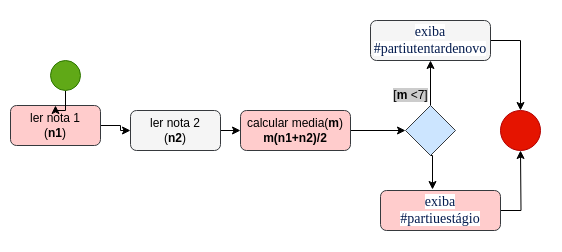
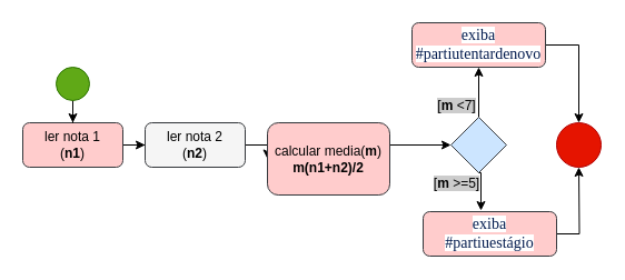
  <mxCell id="0" />
  <mxCell id="1" parent="0" />
  <mxCell id="2" style="edgeStyle=orthogonalEdgeStyle;rounded=0;orthogonalLoop=1;jettySize=auto;html=1;entryX=0;entryY=0.5;entryDx=0;entryDy=0;" parent="1" source="3" target="8" edge="1"><mxGeometry relative="1" as="geometry" /></mxCell>
- <mxCell id="3" value="ler nota 1&lt;br&gt;(&lt;b&gt;n1&lt;/b&gt;)" style="rounded=1;whiteSpace=wrap;html=1;fillColor=#ffcccc;strokeColor=#36393d;" parent="1" vertex="1"><mxGeometry x="10" y="105" width="90" height="40" as="geometry" /></mxCell>
+ <mxCell id="3" value="ler nota 1&lt;br&gt;(&lt;b&gt;n1&lt;/b&gt;)" style="rounded=1;whiteSpace=wrap;html=1;fillColor=#ffcccc;strokeColor=#36393d;" parent="1" vertex="1"><mxGeometry x="20" y="110" width="90" height="40" as="geometry" /></mxCell>
  <mxCell id="4" style="edgeStyle=orthogonalEdgeStyle;rounded=0;orthogonalLoop=1;jettySize=auto;html=1;" parent="1" source="5" target="3" edge="1"><mxGeometry relative="1" as="geometry" /></mxCell>
  <mxCell id="5" value="" style="ellipse;whiteSpace=wrap;html=1;aspect=fixed;fillColor=#60a917;fontColor=#ffffff;strokeColor=#2D7600;" parent="1" vertex="1"><mxGeometry x="50" y="60" width="30" height="30" as="geometry" /></mxCell>
  <mxCell id="6" value="" style="ellipse;whiteSpace=wrap;html=1;aspect=fixed;fillColor=#e51400;fontColor=#ffffff;strokeColor=#B20000;" parent="1" vertex="1"><mxGeometry x="500" y="110" width="40" height="40" as="geometry" /></mxCell>
  <mxCell id="7" style="edgeStyle=orthogonalEdgeStyle;rounded=0;orthogonalLoop=1;jettySize=auto;html=1;exitX=1;exitY=0.5;exitDx=0;exitDy=0;entryX=0;entryY=0.5;entryDx=0;entryDy=0;" parent="1" source="8" target="10" edge="1"><mxGeometry relative="1" as="geometry" /></mxCell>
  <mxCell id="8" value="ler nota 2&lt;br&gt;(&lt;b&gt;n2&lt;/b&gt;)" style="rounded=1;whiteSpace=wrap;html=1;fillColor=#f5f5f5;strokeColor=#36393d;" parent="1" vertex="1"><mxGeometry x="130" y="110" width="90" height="40" as="geometry" /></mxCell>
  <mxCell id="9" style="edgeStyle=orthogonalEdgeStyle;rounded=0;orthogonalLoop=1;jettySize=auto;html=1;entryX=0;entryY=0.5;entryDx=0;entryDy=0;" parent="1" source="10" target="13" edge="1"><mxGeometry relative="1" as="geometry"><Array as="points"><mxPoint x="405" y="130" /></Array></mxGeometry></mxCell>
- <mxCell id="10" value="calcular media(&lt;b&gt;m&lt;/b&gt;)&lt;br&gt;&lt;b&gt;m(n1+n2)/2&lt;/b&gt;" style="rounded=1;whiteSpace=wrap;html=1;fillColor=#ffcccc;strokeColor=#36393d;" parent="1" vertex="1"><mxGeometry x="240" y="110" width="110" height="40" as="geometry" /></mxCell>
+ <mxCell id="10" value="calcular media(&lt;b&gt;m&lt;/b&gt;)&lt;br&gt;&lt;b&gt;m(n1+n2)/2&lt;/b&gt;" style="rounded=1;whiteSpace=wrap;html=1;fillColor=#ffcccc;strokeColor=#36393d;" parent="1" vertex="1"><mxGeometry x="240" y="110" width="110" height="65" as="geometry" /></mxCell>
  <mxCell id="11" style="edgeStyle=orthogonalEdgeStyle;rounded=0;orthogonalLoop=1;jettySize=auto;html=1;exitX=0.5;exitY=0;exitDx=0;exitDy=0;entryX=0.5;entryY=1;entryDx=0;entryDy=0;" edge="1" parent="1" source="13" target="17"><mxGeometry relative="1" as="geometry" /></mxCell>
  <mxCell id="12" style="edgeStyle=orthogonalEdgeStyle;rounded=0;orthogonalLoop=1;jettySize=auto;html=1;exitX=0.5;exitY=1;exitDx=0;exitDy=0;" edge="1" parent="1" source="13"><mxGeometry relative="1" as="geometry"><mxPoint x="432" y="189" as="targetPoint" /></mxGeometry></mxCell>
  <mxCell id="13" value="" style="rhombus;whiteSpace=wrap;html=1;fillColor=#cce5ff;strokeColor=#36393d;" parent="1" vertex="1"><mxGeometry x="405" y="105" width="50" height="50" as="geometry" /></mxCell>
  <mxCell id="14" style="edgeStyle=orthogonalEdgeStyle;rounded=0;orthogonalLoop=1;jettySize=auto;html=1;" parent="1" source="15" edge="1"><mxGeometry relative="1" as="geometry"><mxPoint x="520" y="150" as="targetPoint" /></mxGeometry></mxCell>
  <mxCell id="15" value="&lt;span style=&quot;color: rgb(3 , 27 , 78) ; font-family: &amp;#34;exo 2&amp;#34; , &amp;#34;barlow&amp;#34; ; font-size: 14px ; text-align: left ; background-color: rgb(255 , 255 , 255)&quot;&gt;exiba &lt;br&gt;#partiuestágio&lt;/span&gt;" style="rounded=1;whiteSpace=wrap;html=1;fillColor=#ffcccc;strokeColor=#36393d;" parent="1" vertex="1"><mxGeometry x="380" y="190" width="120" height="40" as="geometry" /></mxCell>
  <mxCell id="16" style="edgeStyle=orthogonalEdgeStyle;rounded=0;orthogonalLoop=1;jettySize=auto;html=1;entryX=0.5;entryY=0;entryDx=0;entryDy=0;" parent="1" source="17" target="6" edge="1"><mxGeometry relative="1" as="geometry" /></mxCell>
- <mxCell id="17" value="&lt;span style=&quot;color: rgb(3 , 27 , 78) ; font-family: &amp;#34;exo 2&amp;#34; , &amp;#34;barlow&amp;#34; ; font-size: 14px ; text-align: left ; background-color: rgb(255 , 255 , 255)&quot;&gt;exiba #partiutentardenovo&lt;/span&gt;" style="rounded=1;whiteSpace=wrap;html=1;fillColor=#f5f5f5;strokeColor=#36393d;" parent="1" vertex="1"><mxGeometry x="370" width="120" height="40" as="geometry" y="20" /></mxCell>
+ <mxCell id="17" value="&lt;span style=&quot;color: rgb(3 , 27 , 78) ; font-family: &amp;#34;exo 2&amp;#34; , &amp;#34;barlow&amp;#34; ; font-size: 14px ; text-align: left ; background-color: rgb(255 , 255 , 255)&quot;&gt;exiba #partiutentardenovo&lt;/span&gt;" style="rounded=1;whiteSpace=wrap;html=1;fillColor=#ffcccc;strokeColor=#36393d;" parent="1" vertex="1"><mxGeometry x="370" width="120" height="40" as="geometry" y="20" /></mxCell>
+ <mxCell id="18" value="&lt;span style=&quot;background-color: rgb(204 , 204 , 204)&quot;&gt;[&lt;b&gt;m&lt;/b&gt; &amp;gt;=5]&lt;/span&gt;" style="text;html=1;align=center;verticalAlign=middle;resizable=0;points=[];autosize=1;strokeColor=none;fillColor=none;" parent="1" vertex="1"><mxGeometry x="380" y="155" width="60" height="20" as="geometry" /></mxCell>
  <mxCell id="19" value="&lt;span style=&quot;background-color: rgb(204 , 204 , 204)&quot;&gt;[&lt;b&gt;m&lt;/b&gt; &amp;lt;7]&lt;/span&gt;" style="text;html=1;align=center;verticalAlign=middle;resizable=0;points=[];autosize=1;strokeColor=none;fillColor=none;" parent="1" vertex="1"><mxGeometry x="385" y="85" width="50" height="20" as="geometry" /></mxCell>
